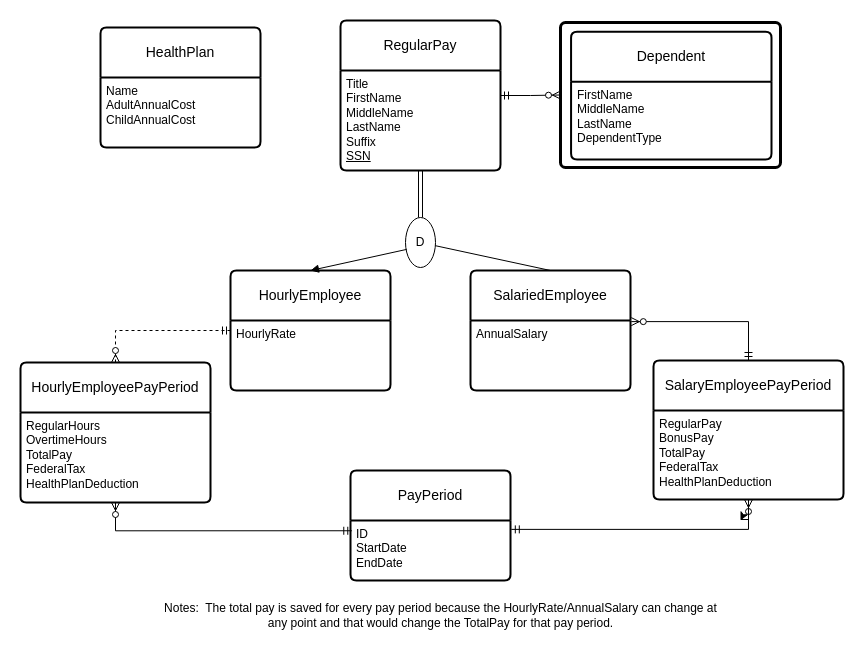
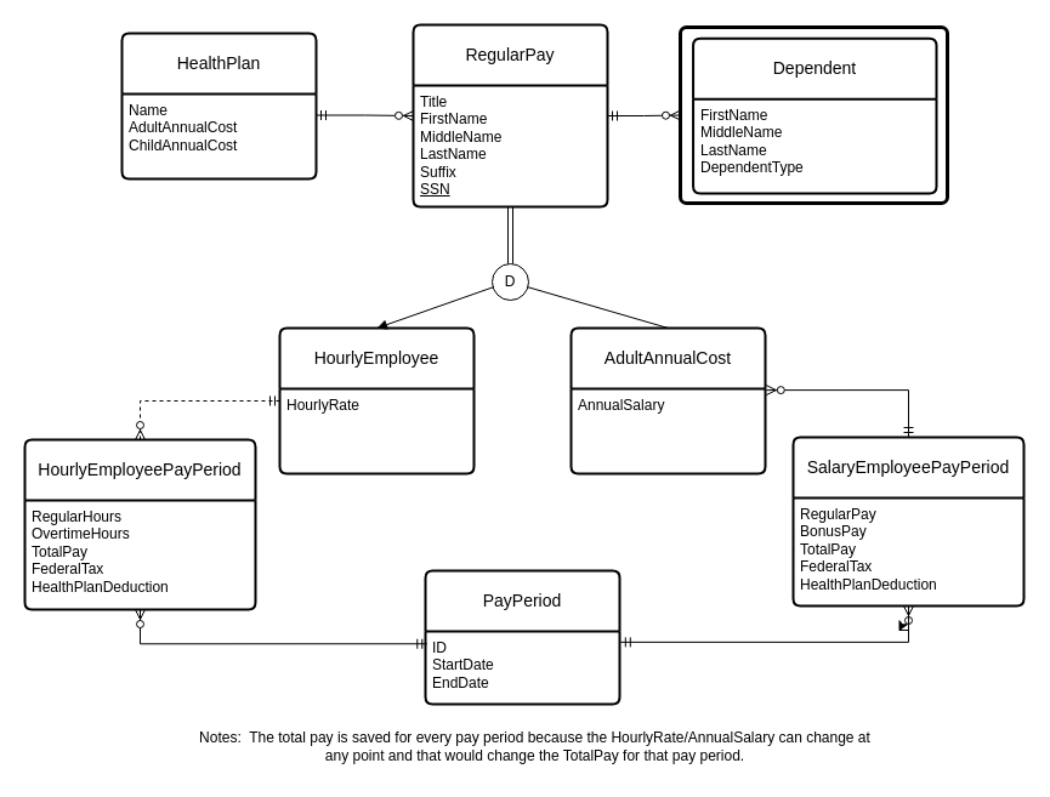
  <mxCell id="0" />
  <mxCell id="1" parent="0" />
  <mxCell id="2" value="RegularPay" style="swimlane;childLayout=stackLayout;horizontal=1;startSize=50;horizontalStack=0;rounded=1;fontSize=14;fontStyle=0;strokeWidth=2;resizeParent=0;resizeLast=1;shadow=0;dashed=0;align=center;arcSize=4;whiteSpace=wrap;html=1;" parent="1" vertex="1"><mxGeometry x="340" y="20" width="160" height="150" as="geometry" /></mxCell>
  <mxCell id="3" value="Title&lt;div&gt;FirstName&lt;/div&gt;&lt;div&gt;MiddleName&lt;/div&gt;&lt;div&gt;LastName&lt;/div&gt;&lt;div&gt;Suffix&lt;/div&gt;&lt;div&gt;&lt;u&gt;SSN&lt;/u&gt;&lt;/div&gt;" style="align=left;strokeColor=none;fillColor=none;spacingLeft=4;fontSize=12;verticalAlign=top;resizable=0;rotatable=0;part=1;html=1;" parent="2" vertex="1"><mxGeometry y="50" width="160" height="100" as="geometry" /></mxCell>
  <mxCell id="4" style="edgeStyle=orthogonalEdgeStyle;fontSize=12;html=1;endArrow=ERzeroToMany;startArrow=ERmandOne;rounded=0;entryX=0.5;entryY=0;entryDx=0;entryDy=0;dashed=1;" parent="1" source="5" target="23" edge="1"><mxGeometry relative="1" as="geometry" /></mxCell>
  <mxCell id="5" value="HourlyEmployee" style="swimlane;childLayout=stackLayout;horizontal=1;startSize=50;horizontalStack=0;rounded=1;fontSize=14;fontStyle=0;strokeWidth=2;resizeParent=0;resizeLast=1;shadow=0;dashed=0;align=center;arcSize=4;whiteSpace=wrap;html=1;" parent="1" vertex="1"><mxGeometry x="230" y="270" width="160" height="120" as="geometry" /></mxCell>
  <mxCell id="6" value="HourlyRate" style="align=left;strokeColor=none;fillColor=none;spacingLeft=4;fontSize=12;verticalAlign=top;resizable=0;rotatable=0;part=1;html=1;" parent="5" vertex="1"><mxGeometry y="50" width="160" height="70" as="geometry" /></mxCell>
- <mxCell id="7" value="SalariedEmployee" style="swimlane;childLayout=stackLayout;horizontal=1;startSize=50;horizontalStack=0;rounded=1;fontSize=14;fontStyle=0;strokeWidth=2;resizeParent=0;resizeLast=1;shadow=0;dashed=0;align=center;arcSize=4;whiteSpace=wrap;html=1;" parent="1" vertex="1"><mxGeometry x="470" y="270" width="160" height="120" as="geometry" /></mxCell>
+ <mxCell id="7" value="AdultAnnualCost" style="swimlane;childLayout=stackLayout;horizontal=1;startSize=50;horizontalStack=0;rounded=1;fontSize=14;fontStyle=0;strokeWidth=2;resizeParent=0;resizeLast=1;shadow=0;dashed=0;align=center;arcSize=4;whiteSpace=wrap;html=1;" parent="1" vertex="1"><mxGeometry x="470" y="270" width="160" height="120" as="geometry" /></mxCell>
  <mxCell id="8" value="AnnualSalary" style="align=left;strokeColor=none;fillColor=none;spacingLeft=4;fontSize=12;verticalAlign=top;resizable=0;rotatable=0;part=1;html=1;" parent="7" vertex="1"><mxGeometry y="50" width="160" height="70" as="geometry" /></mxCell>
  <mxCell id="9" style="rounded=0;orthogonalLoop=1;jettySize=auto;html=1;exitX=0.5;exitY=0;exitDx=0;exitDy=0;entryX=0.5;entryY=1;entryDx=0;entryDy=0;shape=link;" parent="1" source="10" target="3" edge="1"><mxGeometry relative="1" as="geometry" /></mxCell>
- <mxCell id="10" value="D" style="ellipse;whiteSpace=wrap;html=1;aspect=fixed;" parent="1" vertex="1"><mxGeometry x="405" y="217" width="30" height="50" as="geometry" /></mxCell>
+ <mxCell id="10" value="D" style="ellipse;whiteSpace=wrap;html=1;aspect=fixed;" parent="1" vertex="1"><mxGeometry x="405" y="217" width="30" height="30" as="geometry" /></mxCell>
  <mxCell id="11" value="" style="endArrow=none;html=1;rounded=0;entryX=0.5;entryY=0;entryDx=0;entryDy=0;" parent="1" source="10" target="7" edge="1"><mxGeometry width="50" height="50" relative="1" as="geometry"><mxPoint x="480" y="200" as="sourcePoint" /><mxPoint x="630" y="-60" as="targetPoint" /></mxGeometry></mxCell>
  <mxCell id="12" value="" style="endArrow=block;html=1;rounded=0;entryX=0.5;entryY=0;entryDx=0;entryDy=0;exitX=0.038;exitY=0.638;exitDx=0;exitDy=0;exitPerimeter=0;" parent="1" source="10" target="5" edge="1"><mxGeometry width="50" height="50" relative="1" as="geometry"><mxPoint x="444" y="246" as="sourcePoint" /><mxPoint x="560" y="280" as="targetPoint" /></mxGeometry></mxCell>
  <mxCell id="13" value="" style="rounded=1;absoluteArcSize=1;html=1;arcSize=10;strokeWidth=3;" parent="1" vertex="1"><mxGeometry x="560" y="22" width="220" height="145" as="geometry" /></mxCell>
  <mxCell id="14" value="" style="html=1;shape=mxgraph.er.anchor;whiteSpace=wrap;" parent="13" vertex="1"><mxGeometry width="109.453" height="145.0" as="geometry" /></mxCell>
  <mxCell id="15" value="Dependent" style="swimlane;childLayout=stackLayout;horizontal=1;startSize=50;horizontalStack=0;rounded=1;fontSize=14;fontStyle=0;strokeWidth=2;resizeParent=0;resizeLast=1;shadow=0;align=center;arcSize=4;whiteSpace=wrap;html=1;" parent="13" vertex="1"><mxGeometry x="10.57" y="9.19" width="200.43" height="127.81" as="geometry" /></mxCell>
  <mxCell id="16" value="FirstName&lt;div&gt;MiddleName&lt;/div&gt;&lt;div&gt;LastName&lt;/div&gt;&lt;div&gt;DependentType&lt;/div&gt;" style="align=left;strokeColor=none;fillColor=none;spacingLeft=4;fontSize=12;verticalAlign=top;resizable=0;rotatable=0;part=1;html=1;" parent="15" vertex="1"><mxGeometry y="50" width="200.43" height="77.81" as="geometry" /></mxCell>
  <mxCell id="17" value="" style="edgeStyle=orthogonalEdgeStyle;fontSize=12;html=1;endArrow=ERzeroToMany;startArrow=ERmandOne;rounded=0;exitX=1;exitY=0.25;exitDx=0;exitDy=0;entryX=0;entryY=0.5;entryDx=0;entryDy=0;" parent="1" source="3" target="13" edge="1"><mxGeometry width="100" height="100" relative="1" as="geometry"><mxPoint x="770" y="310" as="sourcePoint" /><mxPoint x="870" y="210" as="targetPoint" /></mxGeometry></mxCell>
  <mxCell id="18" value="HealthPlan" style="swimlane;childLayout=stackLayout;horizontal=1;startSize=50;horizontalStack=0;rounded=1;fontSize=14;fontStyle=0;strokeWidth=2;resizeParent=0;resizeLast=1;shadow=0;dashed=0;align=center;arcSize=4;whiteSpace=wrap;html=1;" parent="1" vertex="1"><mxGeometry x="100" y="27" width="160" height="120" as="geometry" /></mxCell>
  <mxCell id="19" value="Name&lt;div&gt;AdultAnnualCost&lt;/div&gt;&lt;div&gt;ChildAnnualCost&lt;/div&gt;" style="align=left;strokeColor=none;fillColor=none;spacingLeft=4;fontSize=12;verticalAlign=top;resizable=0;rotatable=0;part=1;html=1;" parent="18" vertex="1"><mxGeometry y="50" width="160" height="70" as="geometry" /></mxCell>
+ <mxCell id="20" value="" style="edgeStyle=orthogonalEdgeStyle;fontSize=12;html=1;endArrow=ERzeroToMany;startArrow=ERmandOne;rounded=0;exitX=1;exitY=0.25;exitDx=0;exitDy=0;entryX=0;entryY=0.25;entryDx=0;entryDy=0;" parent="1" source="19" target="3" edge="1"><mxGeometry width="100" height="100" relative="1" as="geometry"><mxPoint x="360" y="490" as="sourcePoint" /><mxPoint x="460" y="390" as="targetPoint" /></mxGeometry></mxCell>
  <mxCell id="21" value="PayPeriod" style="swimlane;childLayout=stackLayout;horizontal=1;startSize=50;horizontalStack=0;rounded=1;fontSize=14;fontStyle=0;strokeWidth=2;resizeParent=0;resizeLast=1;shadow=0;dashed=0;align=center;arcSize=4;whiteSpace=wrap;html=1;" parent="1" vertex="1"><mxGeometry x="350" y="470" width="160" height="110" as="geometry" /></mxCell>
  <mxCell id="22" value="&lt;div&gt;ID&lt;/div&gt;&lt;div&gt;StartDate&lt;/div&gt;&lt;div&gt;EndDate&lt;/div&gt;" style="align=left;strokeColor=none;fillColor=none;spacingLeft=4;fontSize=12;verticalAlign=top;resizable=0;rotatable=0;part=1;html=1;" parent="21" vertex="1"><mxGeometry y="50" width="160" height="60" as="geometry" /></mxCell>
  <mxCell id="23" value="HourlyEmployeePayPeriod" style="swimlane;childLayout=stackLayout;horizontal=1;startSize=50;horizontalStack=0;rounded=1;fontSize=14;fontStyle=0;strokeWidth=2;resizeParent=0;resizeLast=1;shadow=0;dashed=0;align=center;arcSize=4;whiteSpace=wrap;html=1;" parent="1" vertex="1"><mxGeometry x="20" y="362" width="190" height="140" as="geometry" /></mxCell>
  <mxCell id="24" value="RegularHours&lt;div&gt;OvertimeHours&lt;/div&gt;&lt;div&gt;TotalPay&lt;/div&gt;&lt;div&gt;FederalTax&lt;/div&gt;&lt;div&gt;HealthPlanDeduction&lt;/div&gt;" style="align=left;strokeColor=none;fillColor=none;spacingLeft=4;fontSize=12;verticalAlign=top;resizable=0;rotatable=0;part=1;html=1;" parent="23" vertex="1"><mxGeometry y="50" width="190" height="90" as="geometry" /></mxCell>
  <mxCell id="25" value="" style="edgeStyle=orthogonalEdgeStyle;fontSize=12;html=1;endArrow=ERzeroToMany;startArrow=ERmandOne;rounded=0;exitX=0.008;exitY=0.171;exitDx=0;exitDy=0;exitPerimeter=0;entryX=0.5;entryY=1;entryDx=0;entryDy=0;" parent="1" source="22" target="24" edge="1"><mxGeometry width="100" height="100" relative="1" as="geometry"><mxPoint x="20" y="330" as="sourcePoint" /><mxPoint x="120" y="230" as="targetPoint" /></mxGeometry></mxCell>
  <mxCell id="26" value="SalaryEmployeePayPeriod" style="swimlane;childLayout=stackLayout;horizontal=1;startSize=50;horizontalStack=0;rounded=1;fontSize=14;fontStyle=0;strokeWidth=2;resizeParent=0;resizeLast=1;shadow=0;dashed=0;align=center;arcSize=4;whiteSpace=wrap;html=1;" parent="1" vertex="1"><mxGeometry x="653" y="360" width="190" height="139" as="geometry" /></mxCell>
  <mxCell id="27" value="RegularPay&lt;div&gt;BonusPay&lt;/div&gt;&lt;div&gt;TotalPay&lt;/div&gt;&lt;div&gt;FederalTax&lt;/div&gt;&lt;div&gt;HealthPlanDeduction&lt;/div&gt;" style="align=left;strokeColor=none;fillColor=none;spacingLeft=4;fontSize=12;verticalAlign=top;resizable=0;rotatable=0;part=1;html=1;" parent="26" vertex="1"><mxGeometry y="50" width="190" height="89" as="geometry" /></mxCell>
  <mxCell id="28" value="" style="edgeStyle=orthogonalEdgeStyle;fontSize=12;html=1;endArrow=ERzeroToMany;startArrow=ERmandOne;rounded=0;exitX=1.005;exitY=0.148;exitDx=0;exitDy=0;exitPerimeter=0;entryX=0.5;entryY=1;entryDx=0;entryDy=0;" parent="1" source="22" target="27" edge="1"><mxGeometry width="100" height="100" relative="1" as="geometry"><mxPoint x="361" y="542" as="sourcePoint" /><mxPoint x="125" y="470" as="targetPoint" /></mxGeometry></mxCell>
  <mxCell id="29" value="" style="edgeStyle=orthogonalEdgeStyle;fontSize=12;html=1;endArrow=ERzeroToMany;startArrow=ERmandOne;rounded=0;exitX=0.5;exitY=0;exitDx=0;exitDy=0;entryX=1.005;entryY=0.426;entryDx=0;entryDy=0;entryPerimeter=0;" parent="1" source="26" target="7" edge="1"><mxGeometry width="100" height="100" relative="1" as="geometry"><mxPoint x="521" y="540" as="sourcePoint" /><mxPoint x="715" y="500" as="targetPoint" /></mxGeometry></mxCell>
  <mxCell id="30" style="edgeStyle=orthogonalEdgeStyle;rounded=0;orthogonalLoop=1;jettySize=auto;html=1;" edge="1" parent="1" source="27"><mxGeometry relative="1" as="geometry"><mxPoint x="740" y="520" as="targetPoint" /></mxGeometry></mxCell>
  <mxCell id="31" value="Notes:&amp;nbsp; The total pay is saved for every pay period because the HourlyRate/AnnualSalary can change at &lt;br&gt;any point and that would change the TotalPay for that pay period." style="text;html=1;align=center;verticalAlign=middle;resizable=0;points=[];autosize=1;strokeColor=none;fillColor=none;" vertex="1" parent="1"><mxGeometry x="150" y="595" width="580" height="40" as="geometry" /></mxCell>
